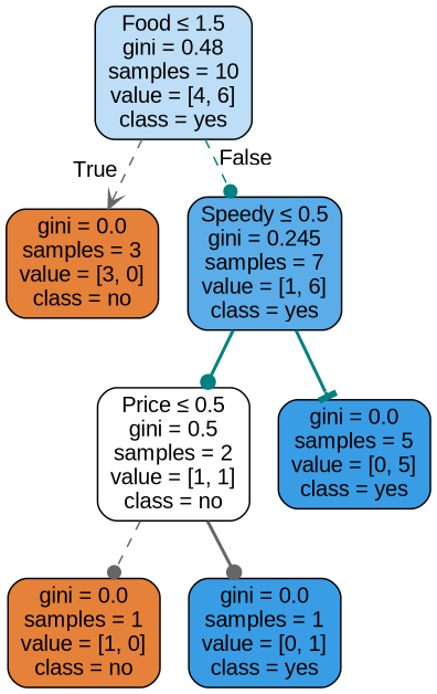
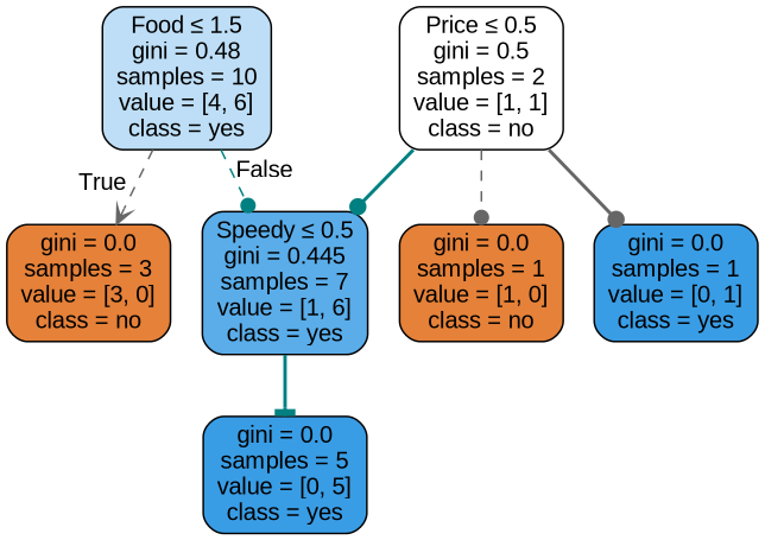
  digraph {
    fontname="Liberation Sans"
    node [color=black fillcolor="#e58139" fontname="Liberation Sans" shape=box style="filled, rounded"]
    edge [arrowhead=dot color=gray40 fontname="Liberation Sans" style=dashed]
    n1 [fillcolor="#bddef6" label=<Food &le; 1.5<br/>gini = 0.48<br/>samples = 10<br/>value = [4, 6]<br/>class = yes>]
    n2 [label=<gini = 0.0<br/>samples = 3<br/>value = [3, 0]<br/>class = no>]
-   n3 [fillcolor="#5aade9" label=<Speedy &le; 0.5<br/>gini = 0.245<br/>samples = 7<br/>value = [1, 6]<br/>class = yes>]
+   n3 [fillcolor="#5aade9" label=<Speedy &le; 0.5<br/>gini = 0.445<br/>samples = 7<br/>value = [1, 6]<br/>class = yes>]
    n4 [fillcolor="#ffffff" label=<Price &le; 0.5<br/>gini = 0.5<br/>samples = 2<br/>value = [1, 1]<br/>class = no>]
    n5 [fillcolor="#399de5" label=<gini = 0.0<br/>samples = 5<br/>value = [0, 5]<br/>class = yes>]
    n6 [label=<gini = 0.0<br/>samples = 1<br/>value = [1, 0]<br/>class = no>]
    n7 [fillcolor="#399de5" label=<gini = 0.0<br/>samples = 1<br/>value = [0, 1]<br/>class = yes>]
    n1 -> n2 [arrowhead=vee headlabel=True labelangle=45 labeldistance=2.5]
    n1 -> n3 [color=teal headlabel=False labelangle=-45 labeldistance=2.5]
-   n3 -> n4 [color=teal style=bold]
+   n4 -> n3 [color=teal style=bold]
    n3 -> n5 [arrowhead=tee color=teal style=bold]
    n4 -> n6
    n4 -> n7 [style=bold]
  }
